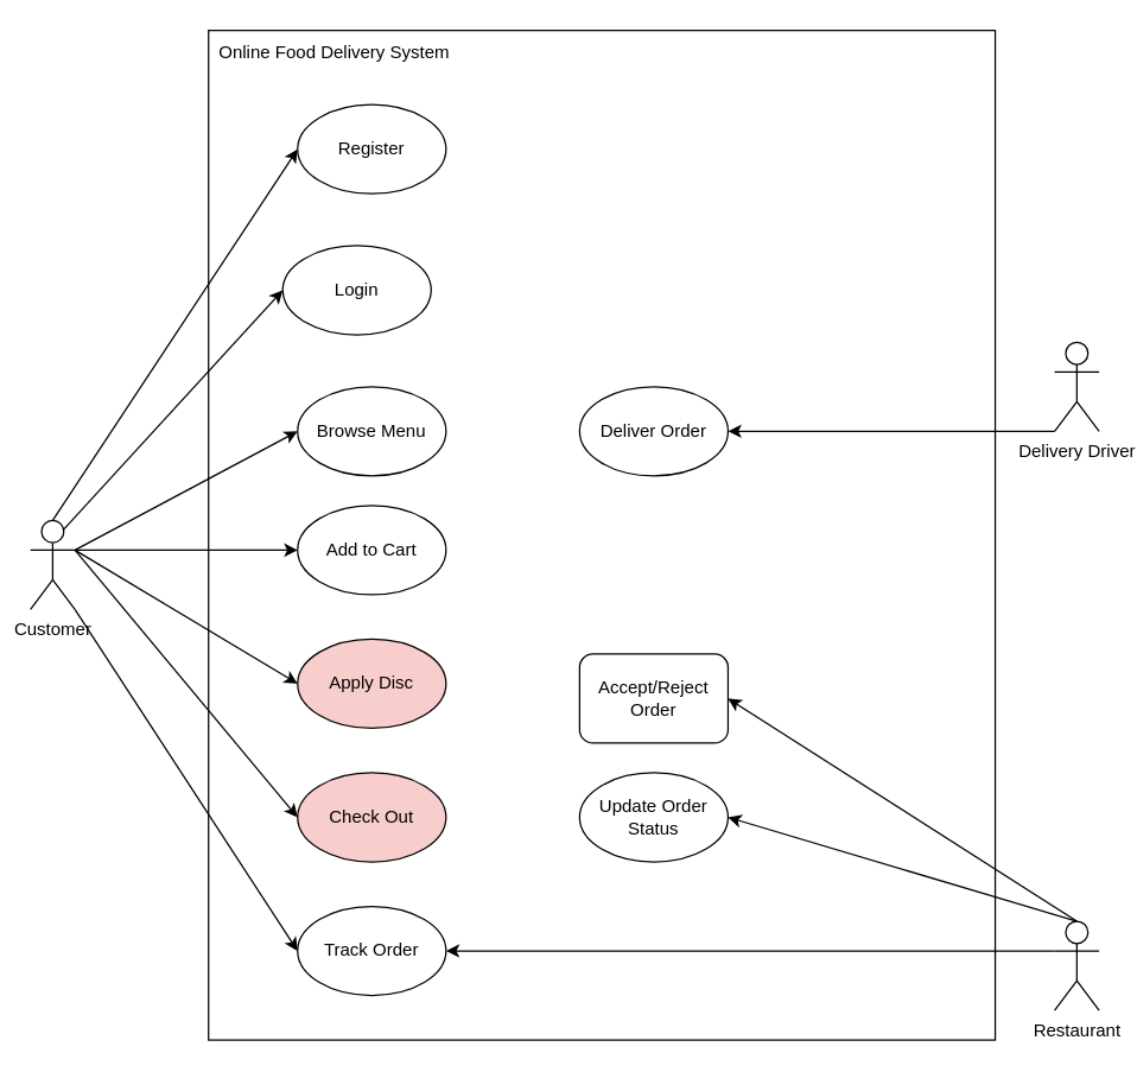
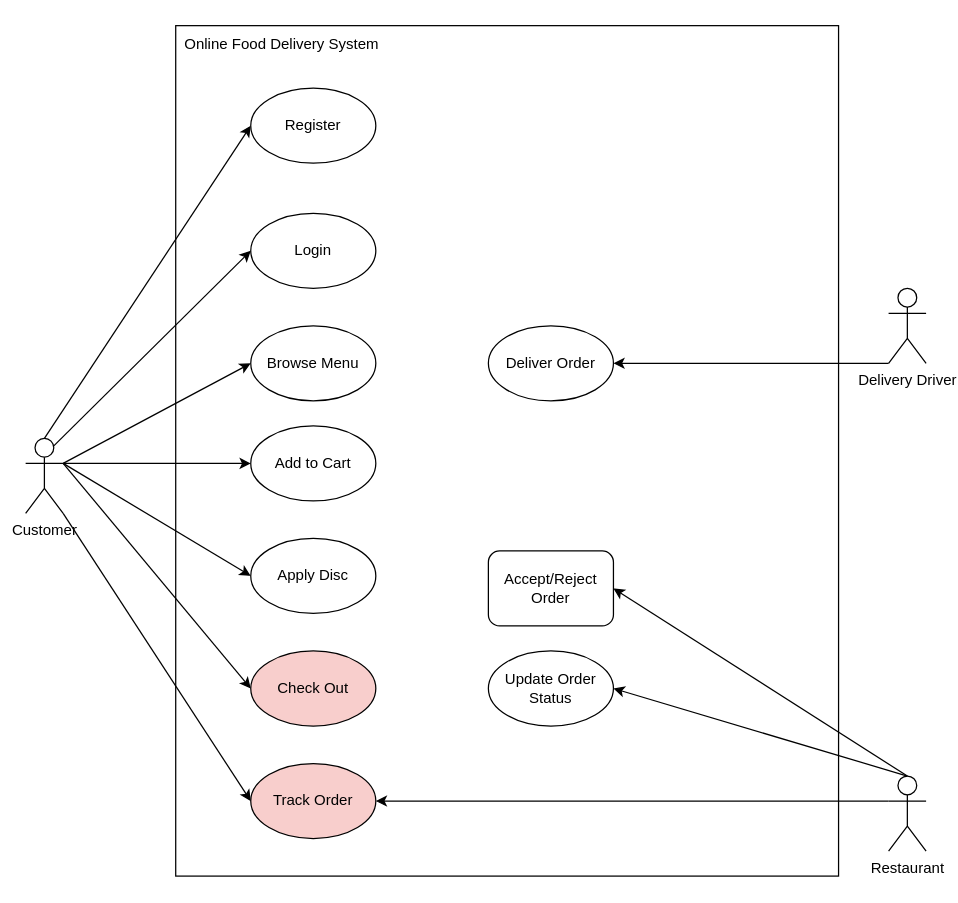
  <mxCell id="0" />
  <mxCell id="1" parent="0" />
  <mxCell id="2" style="rounded=0;orthogonalLoop=1;jettySize=auto;html=1;entryX=0;entryY=0.5;entryDx=0;entryDy=0;exitX=0.5;exitY=0;exitDx=0;exitDy=0;exitPerimeter=0;" edge="1" parent="1" source="3" target="6"><mxGeometry relative="1" as="geometry" /></mxCell>
  <mxCell id="3" value="Customer" style="shape=umlActor;verticalLabelPosition=bottom;verticalAlign=top;html=1;outlineConnect=0;" vertex="1" parent="1"><mxGeometry x="20" y="350" width="30" height="60" as="geometry" /></mxCell>
  <mxCell id="4" value="Delivery Driver" style="shape=umlActor;verticalLabelPosition=bottom;verticalAlign=top;html=1;outlineConnect=0;" vertex="1" parent="1"><mxGeometry x="710" y="230" width="30" height="60" as="geometry" /></mxCell>
  <mxCell id="5" value="Restaurant" style="shape=umlActor;verticalLabelPosition=bottom;verticalAlign=top;html=1;outlineConnect=0;" vertex="1" parent="1"><mxGeometry x="710" y="620" width="30" height="60" as="geometry" /></mxCell>
  <mxCell id="6" value="Register" style="ellipse;whiteSpace=wrap;html=1;" vertex="1" parent="1"><mxGeometry x="200" y="70" width="100" height="60" as="geometry" /></mxCell>
- <mxCell id="7" value="Login" style="ellipse;whiteSpace=wrap;html=1;" vertex="1" parent="1"><mxGeometry x="190" y="165" width="100" height="60" as="geometry" /></mxCell>
+ <mxCell id="7" value="Login" style="ellipse;whiteSpace=wrap;html=1;" vertex="1" parent="1"><mxGeometry x="200" y="170" width="100" height="60" as="geometry" /></mxCell>
  <mxCell id="8" value="Browse Menu" style="ellipse;whiteSpace=wrap;html=1;" vertex="1" parent="1"><mxGeometry x="200" y="260" width="100" height="60" as="geometry" /></mxCell>
  <mxCell id="9" value="Add to Cart" style="ellipse;whiteSpace=wrap;html=1;" vertex="1" parent="1"><mxGeometry x="200" y="340" width="100" height="60" as="geometry" /></mxCell>
- <mxCell id="10" value="Apply Disc" style="ellipse;whiteSpace=wrap;html=1;fillColor=#f8cecc;" vertex="1" parent="1"><mxGeometry x="200" y="430" width="100" height="60" as="geometry" /></mxCell>
+ <mxCell id="10" value="Apply Disc" style="ellipse;whiteSpace=wrap;html=1;" vertex="1" parent="1"><mxGeometry x="200" y="430" width="100" height="60" as="geometry" /></mxCell>
  <mxCell id="11" value="Check Out" style="ellipse;whiteSpace=wrap;html=1;fillColor=#f8cecc;" vertex="1" parent="1"><mxGeometry x="200" y="520" width="100" height="60" as="geometry" /></mxCell>
- <mxCell id="12" value="Track Order" style="ellipse;whiteSpace=wrap;html=1;" vertex="1" parent="1"><mxGeometry x="200" y="610" width="100" height="60" as="geometry" /></mxCell>
+ <mxCell id="12" value="Track Order" style="ellipse;whiteSpace=wrap;html=1;fillColor=#f8cecc;" vertex="1" parent="1"><mxGeometry x="200" y="610" width="100" height="60" as="geometry" /></mxCell>
  <mxCell id="13" value="" style="endArrow=classic;html=1;rounded=0;exitX=0.75;exitY=0.1;exitDx=0;exitDy=0;exitPerimeter=0;entryX=0;entryY=0.5;entryDx=0;entryDy=0;" edge="1" parent="1" source="3" target="7"><mxGeometry width="50" height="50" relative="1" as="geometry"><mxPoint x="370" y="440" as="sourcePoint" /><mxPoint x="420" y="390" as="targetPoint" /></mxGeometry></mxCell>
  <mxCell id="14" value="" style="endArrow=classic;html=1;rounded=0;exitX=1;exitY=0.333;exitDx=0;exitDy=0;exitPerimeter=0;entryX=0;entryY=0.5;entryDx=0;entryDy=0;" edge="1" parent="1" source="3" target="8"><mxGeometry width="50" height="50" relative="1" as="geometry"><mxPoint x="370" y="440" as="sourcePoint" /><mxPoint x="420" y="390" as="targetPoint" /></mxGeometry></mxCell>
  <mxCell id="15" value="" style="endArrow=classic;html=1;rounded=0;exitX=1;exitY=0.333;exitDx=0;exitDy=0;exitPerimeter=0;entryX=0;entryY=0.5;entryDx=0;entryDy=0;" edge="1" parent="1" source="3" target="9"><mxGeometry width="50" height="50" relative="1" as="geometry"><mxPoint x="370" y="440" as="sourcePoint" /><mxPoint x="420" y="390" as="targetPoint" /></mxGeometry></mxCell>
  <mxCell id="16" value="" style="endArrow=classic;html=1;rounded=0;exitX=1;exitY=0.333;exitDx=0;exitDy=0;exitPerimeter=0;entryX=0;entryY=0.5;entryDx=0;entryDy=0;" edge="1" parent="1" source="3" target="10"><mxGeometry width="50" height="50" relative="1" as="geometry"><mxPoint x="370" y="440" as="sourcePoint" /><mxPoint x="420" y="390" as="targetPoint" /></mxGeometry></mxCell>
  <mxCell id="17" value="" style="endArrow=classic;html=1;rounded=0;exitX=1;exitY=0.333;exitDx=0;exitDy=0;exitPerimeter=0;entryX=0;entryY=0.5;entryDx=0;entryDy=0;" edge="1" parent="1" source="3" target="11"><mxGeometry width="50" height="50" relative="1" as="geometry"><mxPoint x="370" y="440" as="sourcePoint" /><mxPoint x="420" y="390" as="targetPoint" /></mxGeometry></mxCell>
  <mxCell id="18" value="" style="endArrow=classic;html=1;rounded=0;exitX=1;exitY=1;exitDx=0;exitDy=0;exitPerimeter=0;entryX=0;entryY=0.5;entryDx=0;entryDy=0;" edge="1" parent="1" source="3" target="12"><mxGeometry width="50" height="50" relative="1" as="geometry"><mxPoint x="370" y="440" as="sourcePoint" /><mxPoint x="420" y="390" as="targetPoint" /></mxGeometry></mxCell>
  <mxCell id="19" value="Deliver Order" style="ellipse;whiteSpace=wrap;html=1;" vertex="1" parent="1"><mxGeometry x="390" y="260" width="100" height="60" as="geometry" /></mxCell>
  <mxCell id="20" value="" style="endArrow=classic;html=1;rounded=0;exitX=0;exitY=1;exitDx=0;exitDy=0;exitPerimeter=0;entryX=1;entryY=0.5;entryDx=0;entryDy=0;" edge="1" parent="1" source="4" target="19"><mxGeometry width="50" height="50" relative="1" as="geometry"><mxPoint x="310" y="210" as="sourcePoint" /><mxPoint x="470" y="410" as="targetPoint" /></mxGeometry></mxCell>
  <mxCell id="21" value="Update Order Status" style="ellipse;whiteSpace=wrap;html=1;" vertex="1" parent="1"><mxGeometry x="390" y="520" width="100" height="60" as="geometry" /></mxCell>
  <mxCell id="22" value="" style="endArrow=classic;html=1;rounded=0;exitX=0.5;exitY=0;exitDx=0;exitDy=0;exitPerimeter=0;entryX=1;entryY=0.5;entryDx=0;entryDy=0;" edge="1" parent="1" source="5" target="21"><mxGeometry width="50" height="50" relative="1" as="geometry"><mxPoint x="370" y="440" as="sourcePoint" /><mxPoint x="420" y="390" as="targetPoint" /></mxGeometry></mxCell>
  <mxCell id="23" value="" style="endArrow=classic;html=1;rounded=0;exitX=0;exitY=0.333;exitDx=0;exitDy=0;exitPerimeter=0;entryX=1;entryY=0.5;entryDx=0;entryDy=0;" edge="1" parent="1" source="5" target="12"><mxGeometry width="50" height="50" relative="1" as="geometry"><mxPoint x="370" y="440" as="sourcePoint" /><mxPoint x="420" y="390" as="targetPoint" /></mxGeometry></mxCell>
  <mxCell id="24" value="" style="rounded=0;whiteSpace=wrap;html=1;fillColor=none;" vertex="1" parent="1"><mxGeometry x="140" y="20" width="530" height="680" as="geometry" /></mxCell>
  <mxCell id="25" value="Online Food Delivery System" style="text;html=1;align=center;verticalAlign=middle;whiteSpace=wrap;rounded=0;" vertex="1" parent="1"><mxGeometry x="140" y="20" width="170" height="30" as="geometry" /></mxCell>
  <mxCell id="26" value="Accept/Reject Order" style="whiteSpace=wrap;html=1;rounded=1;" vertex="1" parent="1"><mxGeometry x="390" y="440" width="100" height="60" as="geometry" /></mxCell>
  <mxCell id="27" value="" style="endArrow=classic;html=1;rounded=0;exitX=0.5;exitY=0;exitDx=0;exitDy=0;exitPerimeter=0;entryX=1;entryY=0.5;entryDx=0;entryDy=0;" edge="1" parent="1" source="5" target="26"><mxGeometry width="50" height="50" relative="1" as="geometry"><mxPoint x="370" y="400" as="sourcePoint" /><mxPoint x="500" y="420" as="targetPoint" /></mxGeometry></mxCell>
